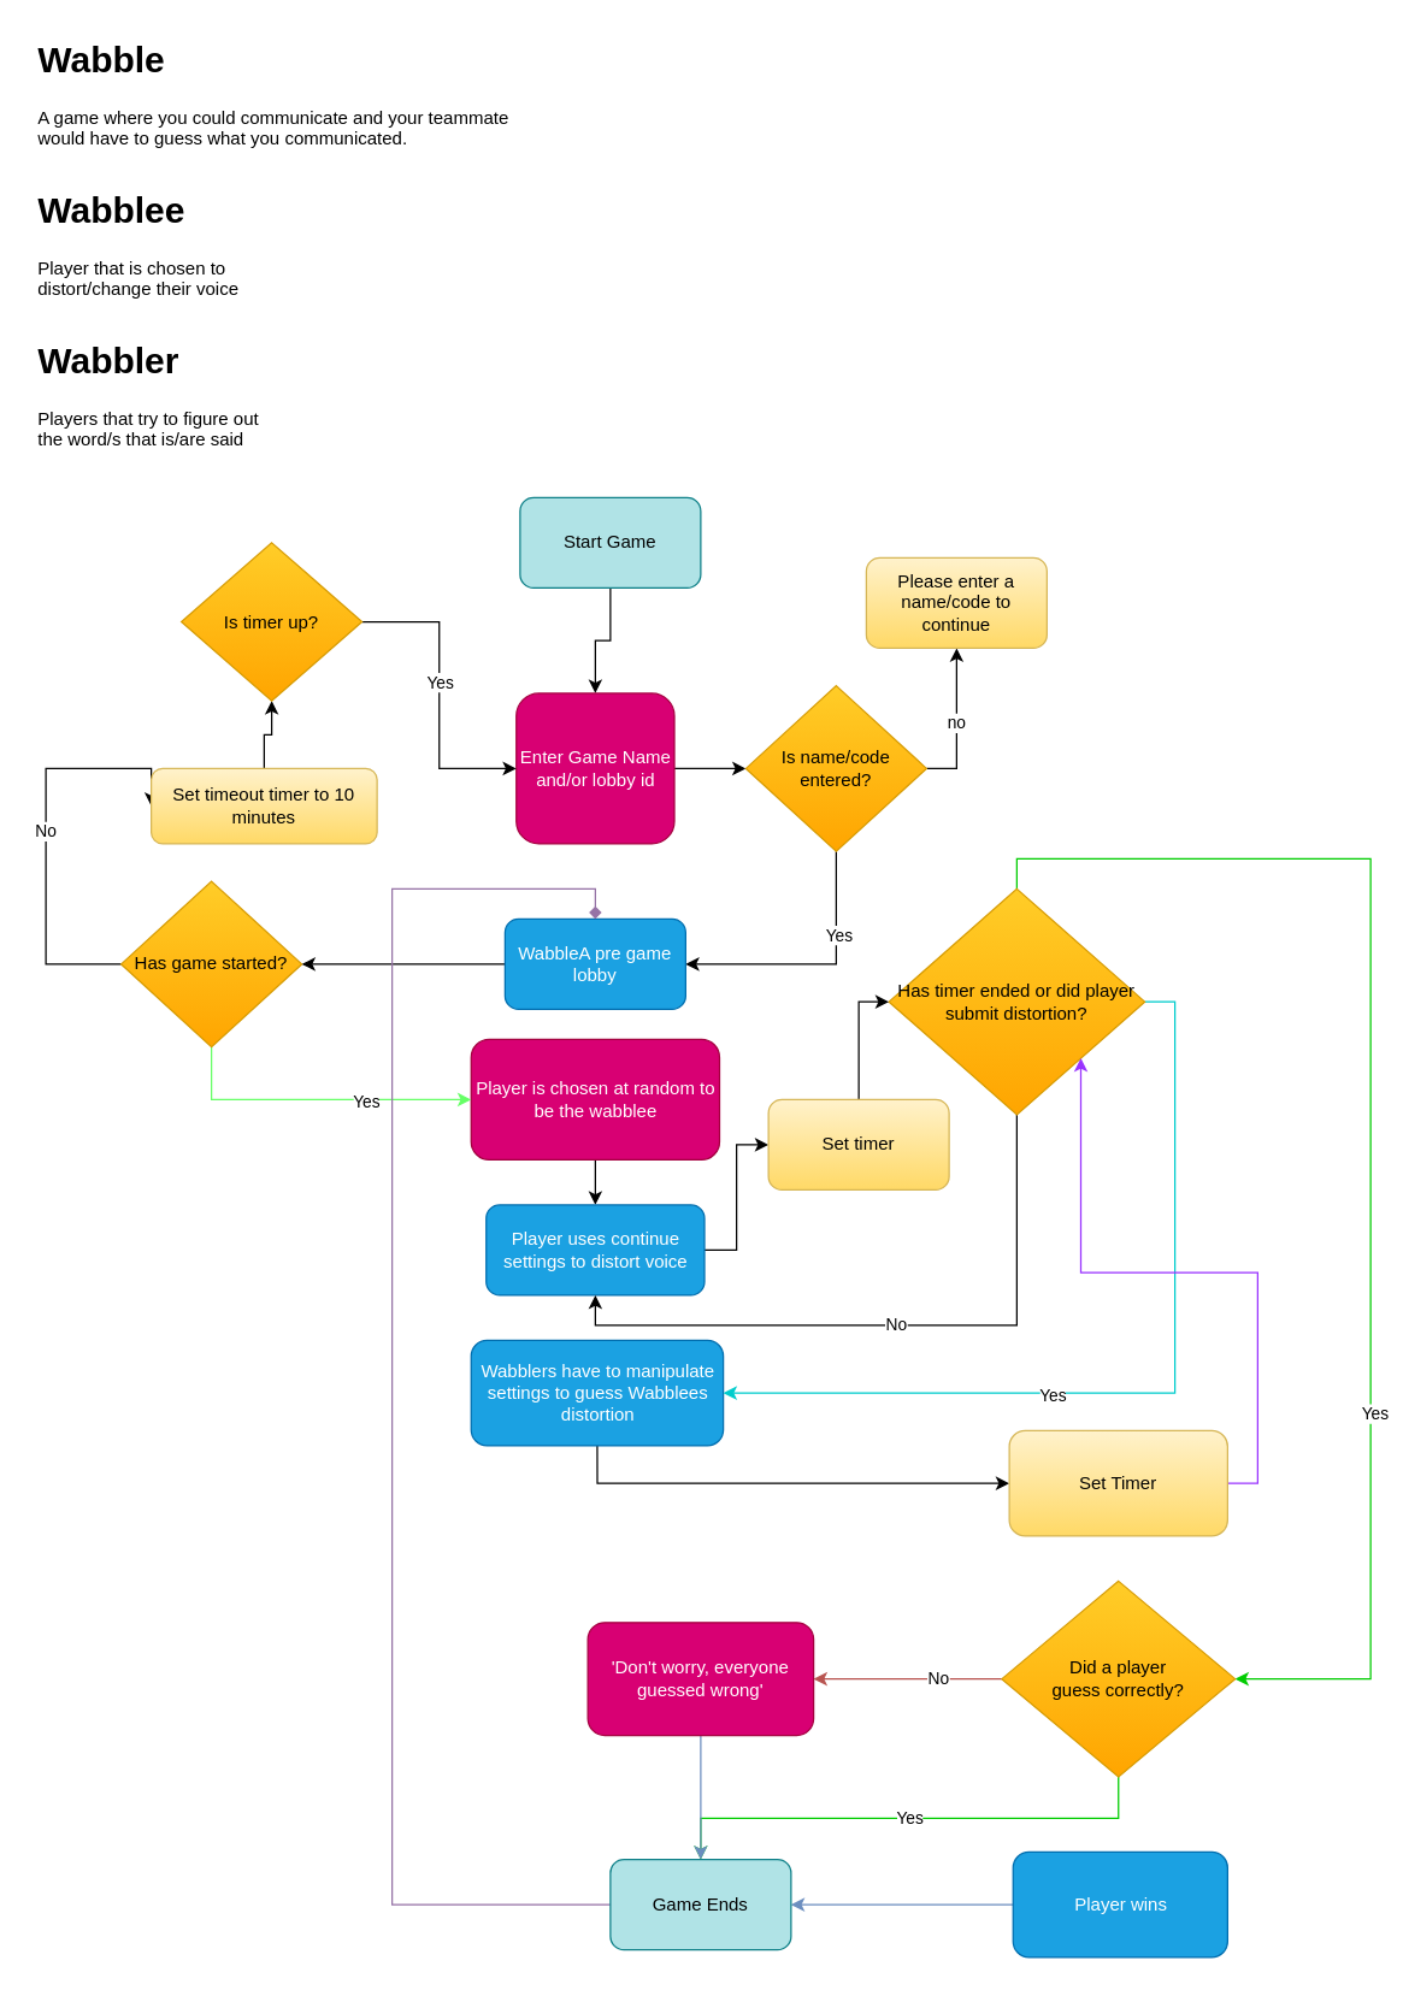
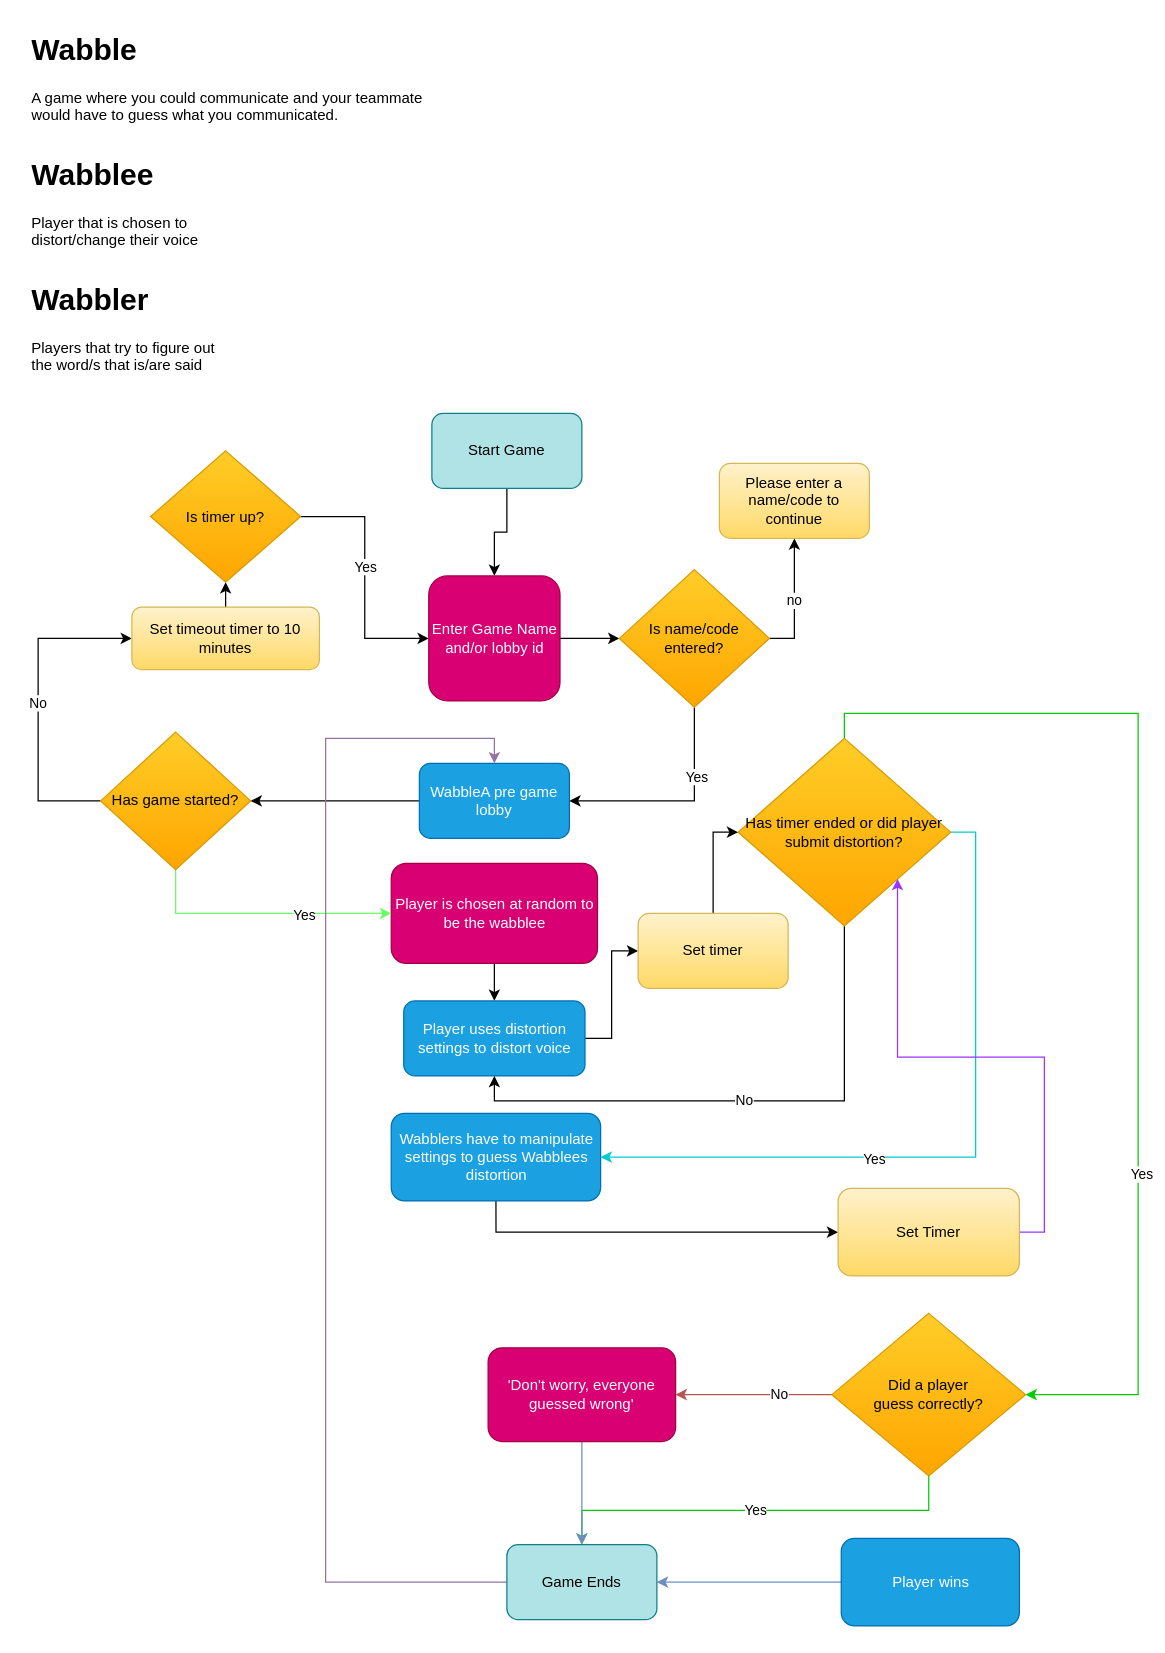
  <mxCell id="0" />
  <mxCell id="1" parent="0" />
  <mxCell id="2" style="edgeStyle=orthogonalEdgeStyle;rounded=0;orthogonalLoop=1;jettySize=auto;html=1;exitX=0.5;exitY=1;exitDx=0;exitDy=0;entryX=0.5;entryY=0;entryDx=0;entryDy=0;" parent="1" source="3" target="5" edge="1"><mxGeometry relative="1" as="geometry" /></mxCell>
  <mxCell id="3" value="Start Game" style="rounded=1;whiteSpace=wrap;html=1;fillColor=#b0e3e6;strokeColor=#0e8088;" parent="1" vertex="1"><mxGeometry x="345" y="330" width="120" height="60" as="geometry" /></mxCell>
  <mxCell id="4" style="edgeStyle=orthogonalEdgeStyle;rounded=0;orthogonalLoop=1;jettySize=auto;html=1;exitX=1;exitY=0.5;exitDx=0;exitDy=0;entryX=0;entryY=0.5;entryDx=0;entryDy=0;" parent="1" source="5" target="9" edge="1"><mxGeometry relative="1" as="geometry" /></mxCell>
  <mxCell id="5" value="Enter Game Name and/or lobby id" style="rounded=1;whiteSpace=wrap;html=1;fillColor=#d80073;strokeColor=#A50040;fontColor=#ffffff;" parent="1" vertex="1"><mxGeometry x="342.5" y="460" width="105" height="100" as="geometry" /></mxCell>
  <mxCell id="6" value="no" style="edgeStyle=orthogonalEdgeStyle;rounded=0;orthogonalLoop=1;jettySize=auto;html=1;exitX=1;exitY=0.5;exitDx=0;exitDy=0;" parent="1" source="9" target="10" edge="1"><mxGeometry relative="1" as="geometry" /></mxCell>
  <mxCell id="7" style="edgeStyle=orthogonalEdgeStyle;rounded=0;orthogonalLoop=1;jettySize=auto;html=1;exitX=0.5;exitY=1;exitDx=0;exitDy=0;entryX=1;entryY=0.5;entryDx=0;entryDy=0;" parent="1" source="9" target="15" edge="1"><mxGeometry relative="1" as="geometry" /></mxCell>
  <mxCell id="8" value="Yes" style="edgeLabel;html=1;align=center;verticalAlign=middle;resizable=0;points=[];" parent="7" vertex="1" connectable="0"><mxGeometry x="-0.376" y="1" relative="1" as="geometry"><mxPoint as="offset" /></mxGeometry></mxCell>
  <mxCell id="9" value="Is name/code entered?" style="rhombus;whiteSpace=wrap;html=1;fillColor=#ffcd28;strokeColor=#d79b00;gradientColor=#ffa500;" parent="1" vertex="1"><mxGeometry x="495" y="455" width="120" height="110" as="geometry" /></mxCell>
  <mxCell id="10" value="Please enter a name/code to continue" style="rounded=1;whiteSpace=wrap;html=1;fillColor=#fff2cc;strokeColor=#d6b656;gradientColor=#ffd966;" parent="1" vertex="1"><mxGeometry x="575" y="370" width="120" height="60" as="geometry" /></mxCell>
  <mxCell id="11" style="edgeStyle=orthogonalEdgeStyle;rounded=0;orthogonalLoop=1;jettySize=auto;html=1;exitX=0.5;exitY=1;exitDx=0;exitDy=0;entryX=0.5;entryY=0;entryDx=0;entryDy=0;" parent="1" source="12" target="25" edge="1"><mxGeometry relative="1" as="geometry" /></mxCell>
  <mxCell id="12" value="Player is chosen at random to be the wabblee" style="rounded=1;whiteSpace=wrap;html=1;fillColor=#d80073;strokeColor=#A50040;fontColor=#ffffff;" parent="1" vertex="1"><mxGeometry x="312.5" y="690" width="165" height="80" as="geometry" /></mxCell>
  <mxCell id="13" value="&lt;h1&gt;Wabble&lt;/h1&gt;&lt;p&gt;A game where you could communicate and your teammate would have to guess what you communicated.&lt;br&gt;&lt;/p&gt;" style="text;html=1;strokeColor=none;fillColor=none;spacing=5;spacingTop=-20;whiteSpace=wrap;overflow=hidden;rounded=0;" parent="1" vertex="1"><mxGeometry x="20" y="20" width="350" height="90" as="geometry" /></mxCell>
  <mxCell id="14" style="edgeStyle=orthogonalEdgeStyle;rounded=0;orthogonalLoop=1;jettySize=auto;html=1;exitX=0;exitY=0.5;exitDx=0;exitDy=0;entryX=1;entryY=0.5;entryDx=0;entryDy=0;" parent="1" source="15" target="19" edge="1"><mxGeometry relative="1" as="geometry"><mxPoint x="295" y="670" as="targetPoint" /></mxGeometry></mxCell>
  <mxCell id="15" value="WabbleA pre game lobby" style="rounded=1;whiteSpace=wrap;html=1;fillColor=#1ba1e2;strokeColor=#006EAF;fontColor=#ffffff;" parent="1" vertex="1"><mxGeometry x="335" y="610" width="120" height="60" as="geometry" /></mxCell>
  <mxCell id="16" value="No" style="edgeStyle=orthogonalEdgeStyle;rounded=0;orthogonalLoop=1;jettySize=auto;html=1;entryX=0;entryY=0.5;entryDx=0;entryDy=0;exitX=0;exitY=0.5;exitDx=0;exitDy=0;" parent="1" source="19" target="21" edge="1"><mxGeometry relative="1" as="geometry"><mxPoint x="30" y="650" as="sourcePoint" /><Array as="points"><mxPoint x="30" y="640" /><mxPoint x="30" y="510" /></Array></mxGeometry></mxCell>
  <mxCell id="17" style="edgeStyle=orthogonalEdgeStyle;rounded=0;orthogonalLoop=1;jettySize=auto;html=1;exitX=0.5;exitY=1;exitDx=0;exitDy=0;entryX=0;entryY=0.5;entryDx=0;entryDy=0;fillColor=#cdeb8b;strokeColor=#66FF66;" parent="1" source="19" target="12" edge="1"><mxGeometry relative="1" as="geometry" /></mxCell>
  <mxCell id="18" value="Yes" style="edgeLabel;html=1;align=center;verticalAlign=middle;resizable=0;points=[];" parent="17" vertex="1" connectable="0"><mxGeometry x="0.32" y="-1" relative="1" as="geometry"><mxPoint as="offset" /></mxGeometry></mxCell>
  <mxCell id="19" value="Has game started?" style="rhombus;whiteSpace=wrap;html=1;fillColor=#ffcd28;strokeColor=#d79b00;gradientColor=#ffa500;" parent="1" vertex="1"><mxGeometry x="80" y="585" width="120" height="110" as="geometry" /></mxCell>
  <mxCell id="20" style="edgeStyle=orthogonalEdgeStyle;rounded=0;orthogonalLoop=1;jettySize=auto;html=1;exitX=0.5;exitY=0;exitDx=0;exitDy=0;entryX=0.5;entryY=1;entryDx=0;entryDy=0;" parent="1" source="21" target="28" edge="1"><mxGeometry relative="1" as="geometry" /></mxCell>
- <mxCell id="21" value="&lt;div&gt;Set timeout timer to 10 minutes&lt;br&gt;&lt;/div&gt;" style="rounded=1;whiteSpace=wrap;html=1;fillColor=#fff2cc;strokeColor=#d6b656;gradientColor=#ffd966;" parent="1" vertex="1"><mxGeometry x="100" y="510" width="150" height="50" as="geometry" /></mxCell>
+ <mxCell id="21" value="&lt;div&gt;Set timeout timer to 10 minutes&lt;br&gt;&lt;/div&gt;" style="rounded=1;whiteSpace=wrap;html=1;fillColor=#fff2cc;strokeColor=#d6b656;gradientColor=#ffd966;" parent="1" vertex="1"><mxGeometry x="105" y="485" width="150" height="50" as="geometry" /></mxCell>
  <mxCell id="22" value="&lt;h1&gt;Wabblee&lt;/h1&gt;&lt;p&gt;Player that is chosen to distort/change their voice&lt;br&gt;&lt;/p&gt;" style="text;html=1;strokeColor=none;fillColor=none;spacing=5;spacingTop=-20;whiteSpace=wrap;overflow=hidden;rounded=0;" parent="1" vertex="1"><mxGeometry x="20" y="120" width="170" height="90" as="geometry" /></mxCell>
  <mxCell id="23" value="&lt;h1&gt;Wabbler&lt;/h1&gt;Players that try to figure out the word/s that is/are said" style="text;html=1;strokeColor=none;fillColor=none;spacing=5;spacingTop=-20;whiteSpace=wrap;overflow=hidden;rounded=0;" parent="1" vertex="1"><mxGeometry x="20" y="220" width="170" height="90" as="geometry" /></mxCell>
  <mxCell id="24" style="edgeStyle=orthogonalEdgeStyle;rounded=0;orthogonalLoop=1;jettySize=auto;html=1;exitX=1;exitY=0.5;exitDx=0;exitDy=0;entryX=0;entryY=0.5;entryDx=0;entryDy=0;" parent="1" source="25" target="40" edge="1"><mxGeometry relative="1" as="geometry" /></mxCell>
- <mxCell id="25" value="Player uses continue settings to distort voice" style="rounded=1;whiteSpace=wrap;html=1;strokeColor=#006EAF;fillColor=#1ba1e2;fontColor=#ffffff;" parent="1" vertex="1"><mxGeometry x="322.5" y="800" width="145" height="60" as="geometry" /></mxCell>
+ <mxCell id="25" value="Player uses distortion settings to distort voice" style="rounded=1;whiteSpace=wrap;html=1;strokeColor=#006EAF;fillColor=#1ba1e2;fontColor=#ffffff;" parent="1" vertex="1"><mxGeometry x="322.5" y="800" width="145" height="60" as="geometry" /></mxCell>
  <mxCell id="26" style="edgeStyle=orthogonalEdgeStyle;rounded=0;orthogonalLoop=1;jettySize=auto;html=1;exitX=1;exitY=0.5;exitDx=0;exitDy=0;entryX=0;entryY=0.5;entryDx=0;entryDy=0;" parent="1" source="28" target="5" edge="1"><mxGeometry relative="1" as="geometry" /></mxCell>
  <mxCell id="27" value="Yes" style="edgeLabel;html=1;align=center;verticalAlign=middle;resizable=0;points=[];" parent="26" vertex="1" connectable="0"><mxGeometry x="-0.092" relative="1" as="geometry"><mxPoint as="offset" /></mxGeometry></mxCell>
  <mxCell id="28" value="Is timer up?" style="rhombus;whiteSpace=wrap;html=1;fillColor=#ffcd28;strokeColor=#d79b00;gradientColor=#ffa500;" parent="1" vertex="1"><mxGeometry x="120" y="360" width="120" height="105" as="geometry" /></mxCell>
  <mxCell id="29" style="edgeStyle=orthogonalEdgeStyle;rounded=0;orthogonalLoop=1;jettySize=auto;html=1;exitX=0.5;exitY=1;exitDx=0;exitDy=0;entryX=0;entryY=0.5;entryDx=0;entryDy=0;" edge="1" parent="1" source="30" target="38"><mxGeometry relative="1" as="geometry" /></mxCell>
  <mxCell id="30" value="Wabblers have to manipulate settings to guess Wabblees distortion " style="rounded=1;whiteSpace=wrap;html=1;strokeColor=#006EAF;fillColor=#1ba1e2;fontColor=#ffffff;" parent="1" vertex="1"><mxGeometry x="312.5" y="890" width="167.5" height="70" as="geometry" /></mxCell>
  <mxCell id="31" style="edgeStyle=orthogonalEdgeStyle;rounded=0;orthogonalLoop=1;jettySize=auto;html=1;exitX=0.5;exitY=0;exitDx=0;exitDy=0;strokeColor=#00CC00;entryX=1;entryY=0.5;entryDx=0;entryDy=0;" parent="1" source="36" edge="1" target="44"><mxGeometry relative="1" as="geometry"><mxPoint x="828" y="1100" as="targetPoint" /><Array as="points"><mxPoint x="675" y="570" /><mxPoint x="910" y="570" /><mxPoint x="910" y="1115" /></Array></mxGeometry></mxCell>
  <mxCell id="32" value="Yes" style="edgeLabel;html=1;align=center;verticalAlign=middle;resizable=0;points=[];" parent="31" vertex="1" connectable="0"><mxGeometry x="0.399" y="2" relative="1" as="geometry"><mxPoint as="offset" /></mxGeometry></mxCell>
  <mxCell id="33" value="No" style="edgeStyle=orthogonalEdgeStyle;rounded=0;orthogonalLoop=1;jettySize=auto;html=1;exitX=0.5;exitY=1;exitDx=0;exitDy=0;entryX=0.5;entryY=1;entryDx=0;entryDy=0;" parent="1" source="36" target="25" edge="1"><mxGeometry relative="1" as="geometry" /></mxCell>
  <mxCell id="34" style="edgeStyle=orthogonalEdgeStyle;rounded=0;orthogonalLoop=1;jettySize=auto;html=1;exitX=1;exitY=0.5;exitDx=0;exitDy=0;entryX=1;entryY=0.5;entryDx=0;entryDy=0;strokeColor=#00CCCC;" parent="1" source="36" target="30" edge="1"><mxGeometry relative="1" as="geometry" /></mxCell>
  <mxCell id="35" value="Yes" style="edgeLabel;html=1;align=center;verticalAlign=middle;resizable=0;points=[];" vertex="1" connectable="0" parent="34"><mxGeometry x="0.248" y="1" relative="1" as="geometry"><mxPoint as="offset" /></mxGeometry></mxCell>
  <mxCell id="36" value="Has timer ended or did player submit distortion?" style="rhombus;whiteSpace=wrap;html=1;fillColor=#ffcd28;strokeColor=#d79b00;gradientColor=#ffa500;" parent="1" vertex="1"><mxGeometry x="590" y="590" width="170" height="150" as="geometry" /></mxCell>
  <mxCell id="37" style="edgeStyle=orthogonalEdgeStyle;rounded=0;orthogonalLoop=1;jettySize=auto;html=1;exitX=1;exitY=0.5;exitDx=0;exitDy=0;entryX=1;entryY=1;entryDx=0;entryDy=0;strokeColor=#9933FF;" edge="1" parent="1" source="38" target="36"><mxGeometry relative="1" as="geometry" /></mxCell>
  <mxCell id="38" value="Set Timer" style="rounded=1;whiteSpace=wrap;html=1;strokeColor=#d6b656;fillColor=#fff2cc;gradientColor=#ffd966;" parent="1" vertex="1"><mxGeometry x="670" y="950" width="145" height="70" as="geometry" /></mxCell>
  <mxCell id="39" style="edgeStyle=orthogonalEdgeStyle;rounded=0;orthogonalLoop=1;jettySize=auto;html=1;exitX=0.5;exitY=0;exitDx=0;exitDy=0;entryX=0;entryY=0.5;entryDx=0;entryDy=0;" edge="1" parent="1" source="40" target="36"><mxGeometry relative="1" as="geometry" /></mxCell>
  <mxCell id="40" value="Set timer" style="rounded=1;whiteSpace=wrap;html=1;strokeColor=#d6b656;fillColor=#fff2cc;gradientColor=#ffd966;" vertex="1" parent="1"><mxGeometry x="510" y="730" width="120" height="60" as="geometry" /></mxCell>
  <mxCell id="41" value="Yes" style="edgeStyle=orthogonalEdgeStyle;rounded=0;orthogonalLoop=1;jettySize=auto;html=1;exitX=0.5;exitY=1;exitDx=0;exitDy=0;strokeColor=#00CC00;" edge="1" parent="1" source="44" target="50"><mxGeometry relative="1" as="geometry" /></mxCell>
  <mxCell id="42" style="edgeStyle=orthogonalEdgeStyle;rounded=0;orthogonalLoop=1;jettySize=auto;html=1;exitX=0;exitY=0.5;exitDx=0;exitDy=0;entryX=1;entryY=0.5;entryDx=0;entryDy=0;strokeColor=#b85450;fillColor=#f8cecc;" edge="1" parent="1" source="44" target="48"><mxGeometry relative="1" as="geometry" /></mxCell>
  <mxCell id="43" value="No" style="edgeLabel;html=1;align=center;verticalAlign=middle;resizable=0;points=[];" vertex="1" connectable="0" parent="42"><mxGeometry x="-0.314" y="-1" relative="1" as="geometry"><mxPoint as="offset" /></mxGeometry></mxCell>
  <mxCell id="44" value="&lt;div&gt;Did a player&lt;/div&gt;&lt;div&gt; guess correctly?&lt;/div&gt;" style="rhombus;whiteSpace=wrap;html=1;strokeColor=#d79b00;fillColor=#ffcd28;gradientColor=#ffa500;" vertex="1" parent="1"><mxGeometry x="665" y="1050" width="155" height="130" as="geometry" /></mxCell>
  <mxCell id="45" style="edgeStyle=orthogonalEdgeStyle;rounded=0;orthogonalLoop=1;jettySize=auto;html=1;exitX=0;exitY=0.5;exitDx=0;exitDy=0;entryX=1;entryY=0.5;entryDx=0;entryDy=0;strokeColor=#6c8ebf;fillColor=#dae8fc;" edge="1" parent="1" source="46" target="50"><mxGeometry relative="1" as="geometry" /></mxCell>
  <mxCell id="46" value="Player wins" style="rounded=1;whiteSpace=wrap;html=1;strokeColor=#006EAF;fillColor=#1ba1e2;fontColor=#ffffff;" vertex="1" parent="1"><mxGeometry x="672.5" y="1230" width="142.5" height="70" as="geometry" /></mxCell>
  <mxCell id="47" style="edgeStyle=orthogonalEdgeStyle;rounded=0;orthogonalLoop=1;jettySize=auto;html=1;exitX=0.5;exitY=1;exitDx=0;exitDy=0;strokeColor=#6c8ebf;fillColor=#dae8fc;" edge="1" parent="1" source="48" target="50"><mxGeometry relative="1" as="geometry" /></mxCell>
  <mxCell id="48" value="'Don't worry, everyone guessed wrong'" style="rounded=1;whiteSpace=wrap;html=1;strokeColor=#A50040;fillColor=#d80073;fontColor=#ffffff;" vertex="1" parent="1"><mxGeometry x="390" y="1077.5" width="150" height="75" as="geometry" /></mxCell>
- <mxCell id="49" style="edgeStyle=orthogonalEdgeStyle;rounded=0;orthogonalLoop=1;jettySize=auto;html=1;exitX=0;exitY=0.5;exitDx=0;exitDy=0;strokeColor=#9673a6;entryX=0.5;entryY=0;entryDx=0;entryDy=0;fillColor=#e1d5e7;endArrow=diamond;" edge="1" parent="1" source="50" target="15"><mxGeometry relative="1" as="geometry"><mxPoint x="220" y="1000" as="targetPoint" /><Array as="points"><mxPoint x="260" y="1265" /><mxPoint x="260" y="590" /><mxPoint x="395" y="590" /></Array></mxGeometry></mxCell>
+ <mxCell id="49" style="edgeStyle=orthogonalEdgeStyle;rounded=0;orthogonalLoop=1;jettySize=auto;html=1;exitX=0;exitY=0.5;exitDx=0;exitDy=0;strokeColor=#9673a6;entryX=0.5;entryY=0;entryDx=0;entryDy=0;fillColor=#e1d5e7;" edge="1" parent="1" source="50" target="15"><mxGeometry relative="1" as="geometry"><mxPoint x="220" y="1000" as="targetPoint" /><Array as="points"><mxPoint x="260" y="1265" /><mxPoint x="260" y="590" /><mxPoint x="395" y="590" /></Array></mxGeometry></mxCell>
  <mxCell id="50" value="Game Ends" style="rounded=1;whiteSpace=wrap;html=1;strokeColor=#0e8088;fillColor=#b0e3e6;" vertex="1" parent="1"><mxGeometry x="405" y="1235" width="120" height="60" as="geometry" /></mxCell>
